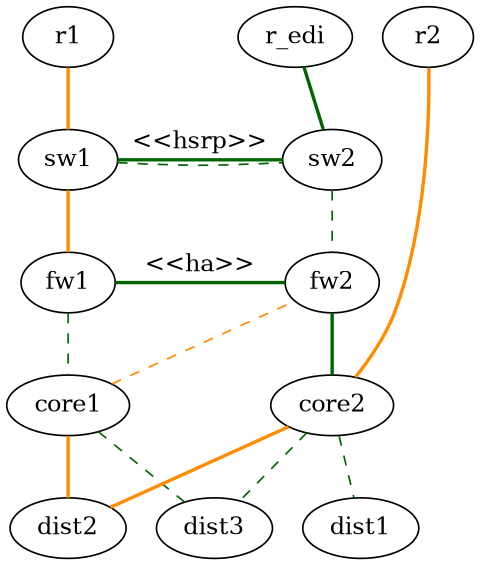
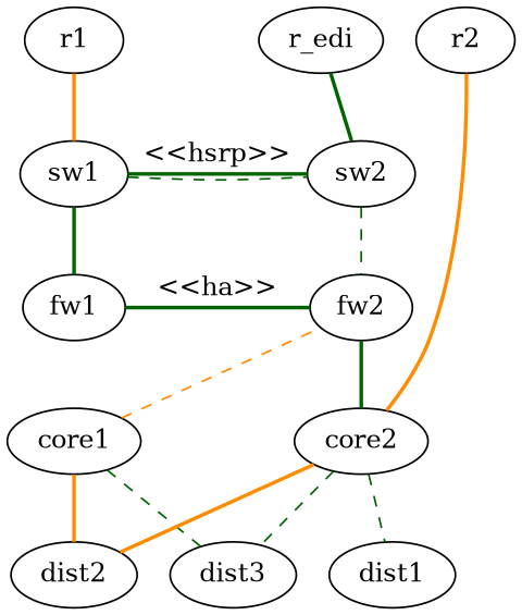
  digraph {
    fontsize=10
    edge [color=darkgreen dir=none style=bold]
    r1
    r2
    r_edi
    sw1
    sw2
    fw1
    fw2
    core1
    core2
    dist2
    dist3
    dist1
    subgraph sub_1 {
      rank=same
      rankdir=LR
      r1
      r2
      r_edi
    }
    subgraph sub_2 {
      rank=same
      sw1
      sw2
    }
    subgraph sub_3 {
      rank=same
      fw1
      fw2
    }
    subgraph sub_4 {
      rank=same
      core1
      core2
    }
    subgraph cluster_5 {
    }
    r1 -> sw1 [color=darkorange weight=7]
    r2 -> core2 [color=darkorange weight=7]
    r_edi -> sw2
    sw1 -> sw2 [label="<<hsrp>>"]
    sw1 -> sw2 [style=dashed]
-   sw1 -> fw1 [color=darkorange weight=7]
+   sw1 -> fw1 [weight=7]
    sw2 -> fw2 [style=dashed weight=7]
    fw1 -> fw2 [label="<<ha>>"]
-   fw1 -> core1 [style=dashed weight=7]
    fw2 -> core2 [weight=7]
    core1 -> fw2 [color=darkorange style=dashed]
    core1 -> dist2 [color=darkorange]
    core1 -> dist3 [style=dashed]
    core2 -> dist2 [color=darkorange]
    core2 -> dist3 [style=dashed]
    core2 -> dist1 [style=dashed]
  }
